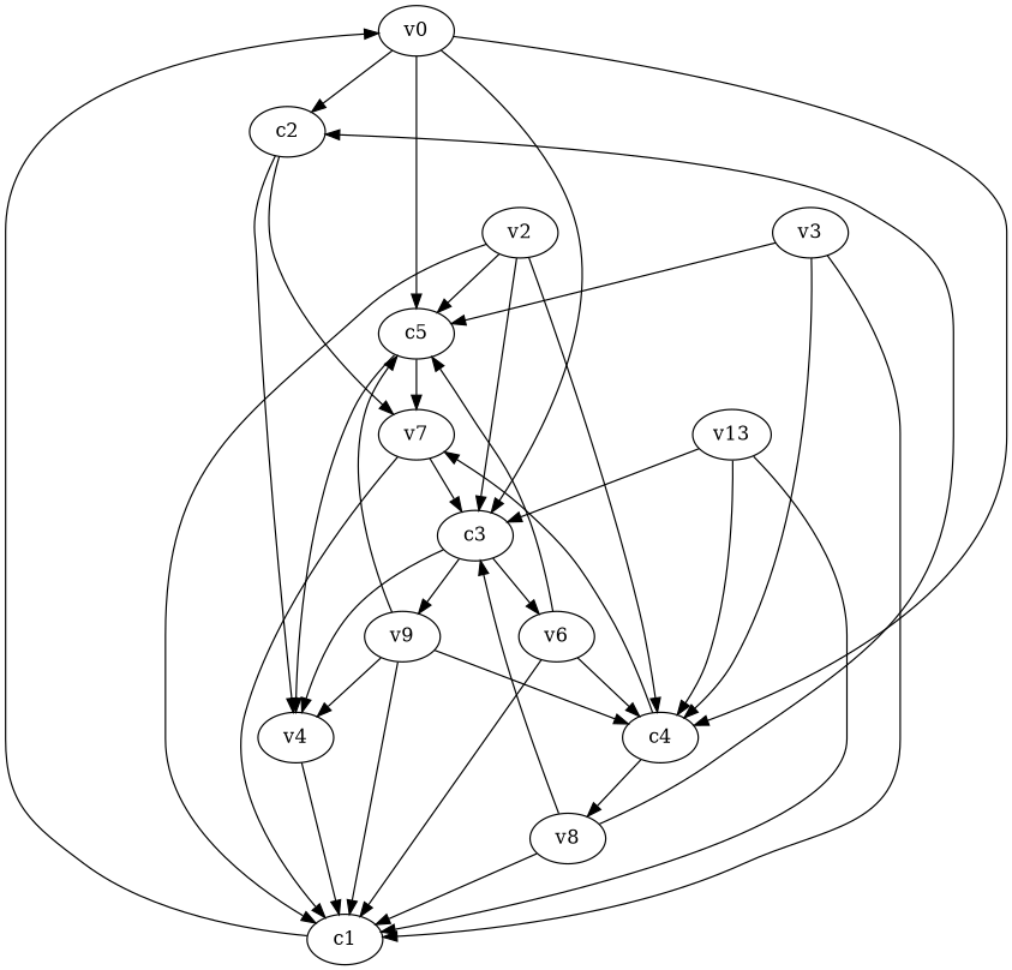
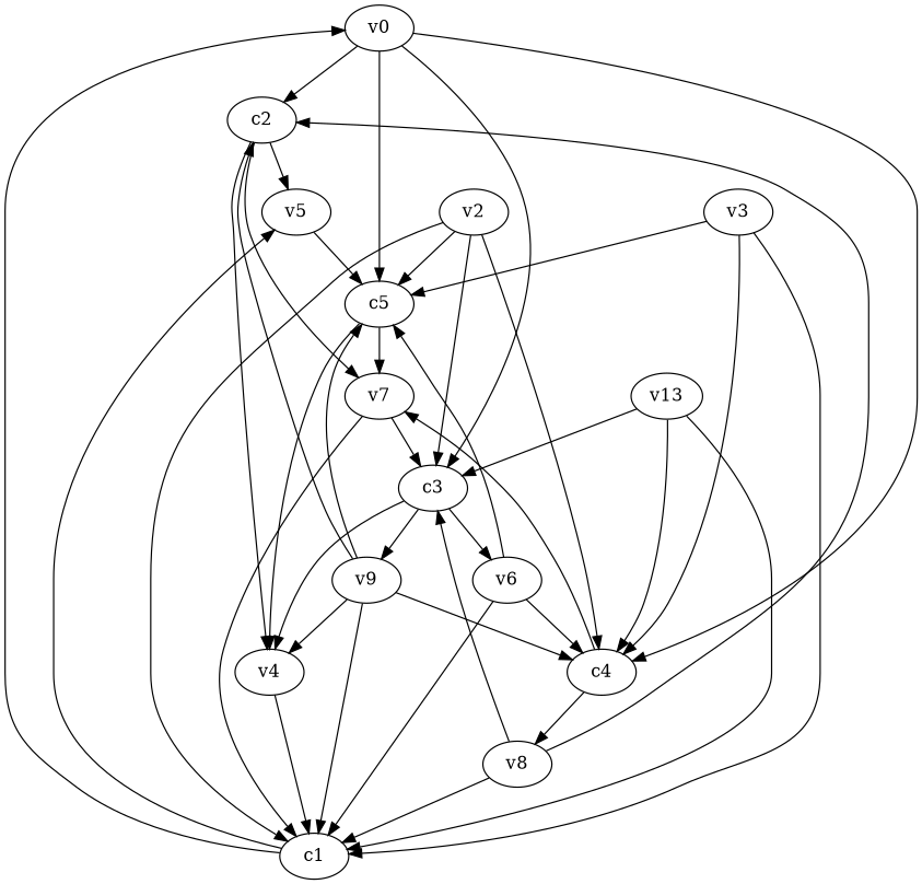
  strict digraph {
    edge [weight=1]
    n1 [label=v0]
    c1
+   v5
    c2
    c3
    c4
    c5
    v4
    v7
    v6
    v9
    v8
    v2
    v3
    n15 [label=v13]
    n1 -> c2
    n1 -> c3
    n1 -> c4
    n1 -> c5
    c1 -> n1
+   c1 -> v5
+   v5 -> c5
+   c2 -> v5
    c2 -> v4
    c2 -> v7
    c3 -> v4
    c3 -> v6
    c3 -> v9
    c4 -> v7
    c4 -> v8
    c5 -> v4
    c5 -> v7
    v4 -> c1
    v7 -> c1
    v7 -> c3
    v6 -> c1
    v6 -> c4
    v6 -> c5
    v9 -> c1
+   v9 -> c2
    v9 -> c4
    v9 -> c5
    v9 -> v4
    v8 -> c1
    v8 -> c2
    v8 -> c3
    v2 -> c1
    v2 -> c3
    v2 -> c4
    v2 -> c5
    v3 -> c1
    v3 -> c4
    v3 -> c5
    n15 -> c1
    n15 -> c3
    n15 -> c4
  }
